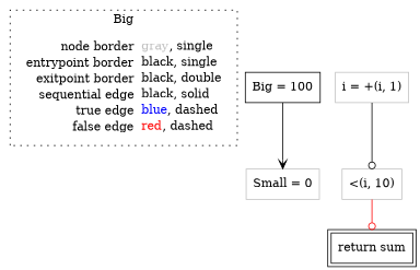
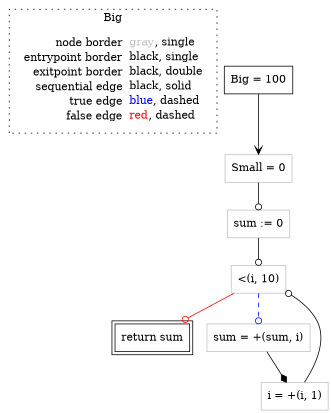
  digraph {
    node [shape=rect color=gray]
    edge [arrowhead=odot color=black]
    n1 [label=<<table border="0" cellpadding="2" cellspacing="0" cellborder="0"><tr><td align="right">node border&nbsp;</td><td align="left"><font color="gray">gray</font>, single</td></tr><tr><td align="right">entrypoint border&nbsp;</td><td align="left"><font color="black">black</font>, single</td></tr><tr><td align="right">exitpoint border&nbsp;</td><td align="left"><font color="black">black</font>, double</td></tr><tr><td align="right">sequential edge&nbsp;</td><td align="left"><font color="black">black</font>, solid</td></tr><tr><td align="right">true edge&nbsp;</td><td align="left"><font color="blue">blue</font>, dashed</td></tr><tr><td align="right">false edge&nbsp;</td><td align="left"><font color="red">red</font>, dashed</td></tr></table>> shape=plaintext color=""]
    n2 [color=black label=<Big = 100>]
    n3 [label=<Small = 0>]
+   n4 [label=<sum := 0>]
    n5 [label=<&lt;(i, 10)>]
    n6 [color=black label=<return sum> peripheries=2]
+   n7 [label=<sum = +(sum, i)>]
    n8 [label=<i = +(i, 1)>]
    subgraph cluster_1 {
      label=Big
      style=dotted
      n1
    }
    n2 -> n3 [arrowhead=vee]
+   n3 -> n4
+   n4 -> n5
    n5 -> n6 [color=red style=solid]
+   n5 -> n7 [color=blue style=dashed]
+   n7 -> n8 [arrowhead=diamond]
    n8 -> n5
  }
